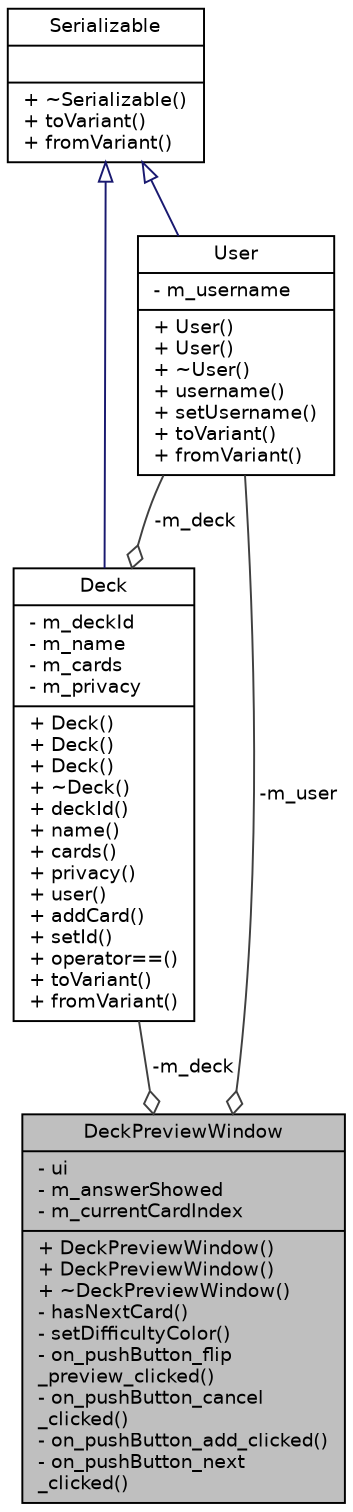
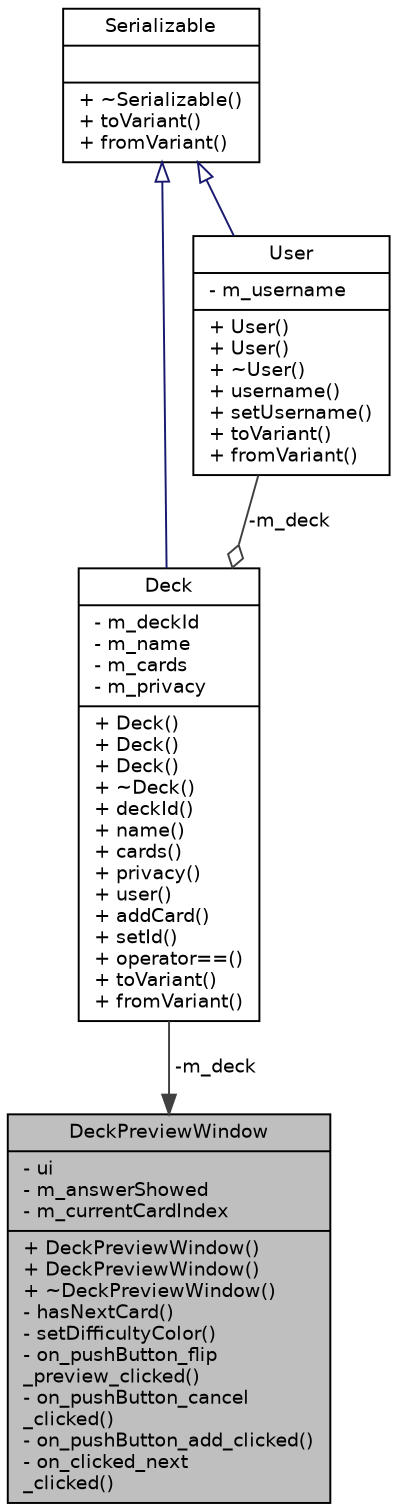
  digraph {
    node [color=black fillcolor=white fontname=Helvetica fontsize=10 shape=record style=filled]
    edge [arrowhead=odiamond color=grey25 fontname=Helvetica fontsize=10 labelfontname=Helvetica labelfontsize=10 style=solid]
-   n1 [fillcolor=grey75 fontcolor=black height=0.2 label="{DeckPreviewWindow\n|- ui\l- m_answerShowed\l- m_currentCardIndex\l|+ DeckPreviewWindow()\l+ DeckPreviewWindow()\l+ ~DeckPreviewWindow()\l- hasNextCard()\l- setDifficultyColor()\l- on_pushButton_flip\l_preview_clicked()\l- on_pushButton_cancel\l_clicked()\l- on_pushButton_add_clicked()\l- on_pushButton_next\l_clicked()\l}" width=0.4]
+   n1 [fillcolor=grey75 fontcolor=black height=0.2 label="{DeckPreviewWindow\n|- ui\l- m_answerShowed\l- m_currentCardIndex\l|+ DeckPreviewWindow()\l+ DeckPreviewWindow()\l+ ~DeckPreviewWindow()\l- hasNextCard()\l- setDifficultyColor()\l- on_pushButton_flip\l_preview_clicked()\l- on_pushButton_cancel\l_clicked()\l- on_pushButton_add_clicked()\l- on_clicked_next\l_clicked()\l}" width=0.4]
    n2 [height=0.2 label="{Deck\n|- m_deckId\l- m_name\l- m_cards\l- m_privacy\l|+ Deck()\l+ Deck()\l+ Deck()\l+ ~Deck()\l+ deckId()\l+ name()\l+ cards()\l+ privacy()\l+ user()\l+ addCard()\l+ setId()\l+ operator==()\l+ toVariant()\l+ fromVariant()\l}" width=0.4]
    n3 [height=0.2 label="{Serializable\n||+ ~Serializable()\l+ toVariant()\l+ fromVariant()\l}" width=0.4]
    n4 [height=0.2 label="{User\n|- m_username\l|+ User()\l+ User()\l+ ~User()\l+ username()\l+ setUsername()\l+ toVariant()\l+ fromVariant()\l}" width=0.4]
-   n2 -> n1 [label=" -m_deck"]
+   n2 -> n1 [arrowhead=normal label=" -m_deck"]
    n3 -> n2 [arrowtail=onormal color=midnightblue dir=back arrowhead=""]
    n3 -> n4 [arrowtail=onormal color=midnightblue dir=back arrowhead=""]
-   n4 -> n1 [label=" -m_user"]
    n4 -> n2 [label=" -m_deck"]
  }
